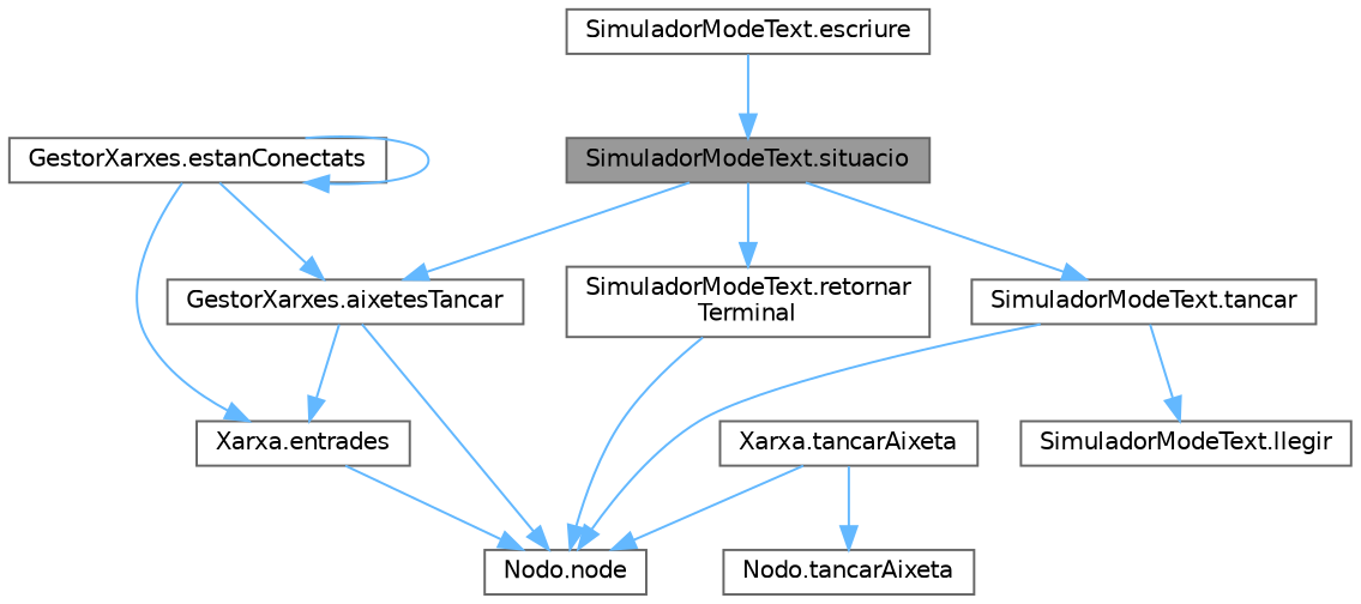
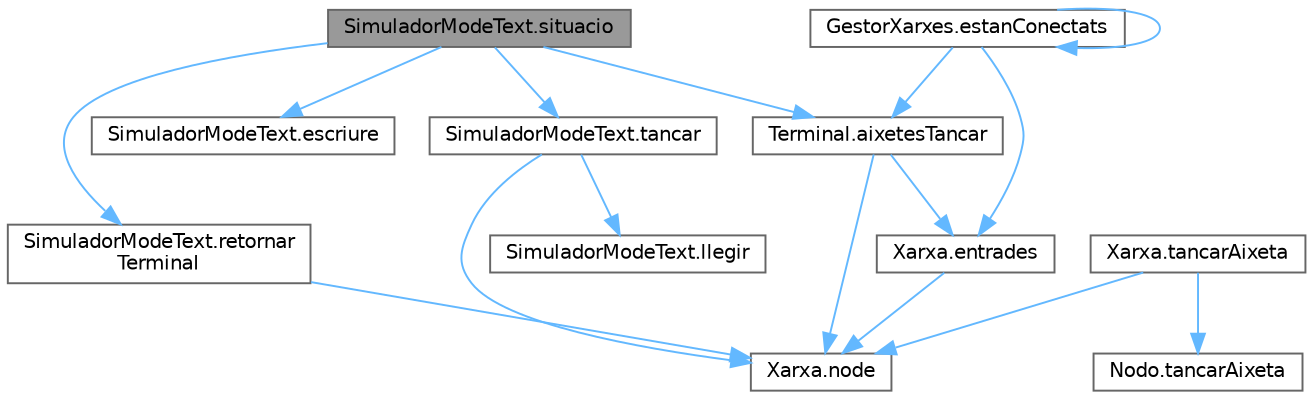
  digraph {
    rankdir=TB
    node [color=grey40 fillcolor=white fontname=Helvetica fontsize=10 shape=box style=filled]
    edge [color=steelblue1 fontname=Helvetica fontsize=10 labelfontname=Helvetica labelfontsize=10 style=solid]
    n1 [color=gray40 fillcolor=grey60 fontcolor=black height=0.2 label="SimuladorModeText.situacio" width=0.4]
-   n2 [height=0.2 label="GestorXarxes.aixetesTancar" width=0.4]
+   n2 [height=0.2 label="Terminal.aixetesTancar" width=0.4]
    n3 [height=0.2 label="SimuladorModeText.escriure" width=0.4]
    n4 [height=0.2 label="SimuladorModeText.retornar\lTerminal" width=0.4]
    n5 [height=0.2 label="SimuladorModeText.tancar" width=0.4]
    n6 [height=0.2 label="Xarxa.entrades" width=0.4]
-   n7 [height=0.2 label="Nodo.node" width=0.4]
+   n7 [height=0.2 label="Xarxa.node" width=0.4]
    n8 [height=0.2 label="SimuladorModeText.llegir" width=0.4]
    n9 [height=0.2 label="GestorXarxes.estanConectats" width=0.4]
    n10 [height=0.2 label="Xarxa.tancarAixeta" width=0.4]
    n11 [height=0.2 label="Nodo.tancarAixeta" width=0.4]
    n1 -> n2
-   n3 -> n1
+   n1 -> n3
    n1 -> n4
    n1 -> n5
    n2 -> n6
    n2 -> n7
    n4 -> n7
    n5 -> n7
    n5 -> n8
    n6 -> n7
    n9 -> n2
    n9 -> n6
    n9 -> n9
    n10 -> n7
    n10 -> n11
  }
